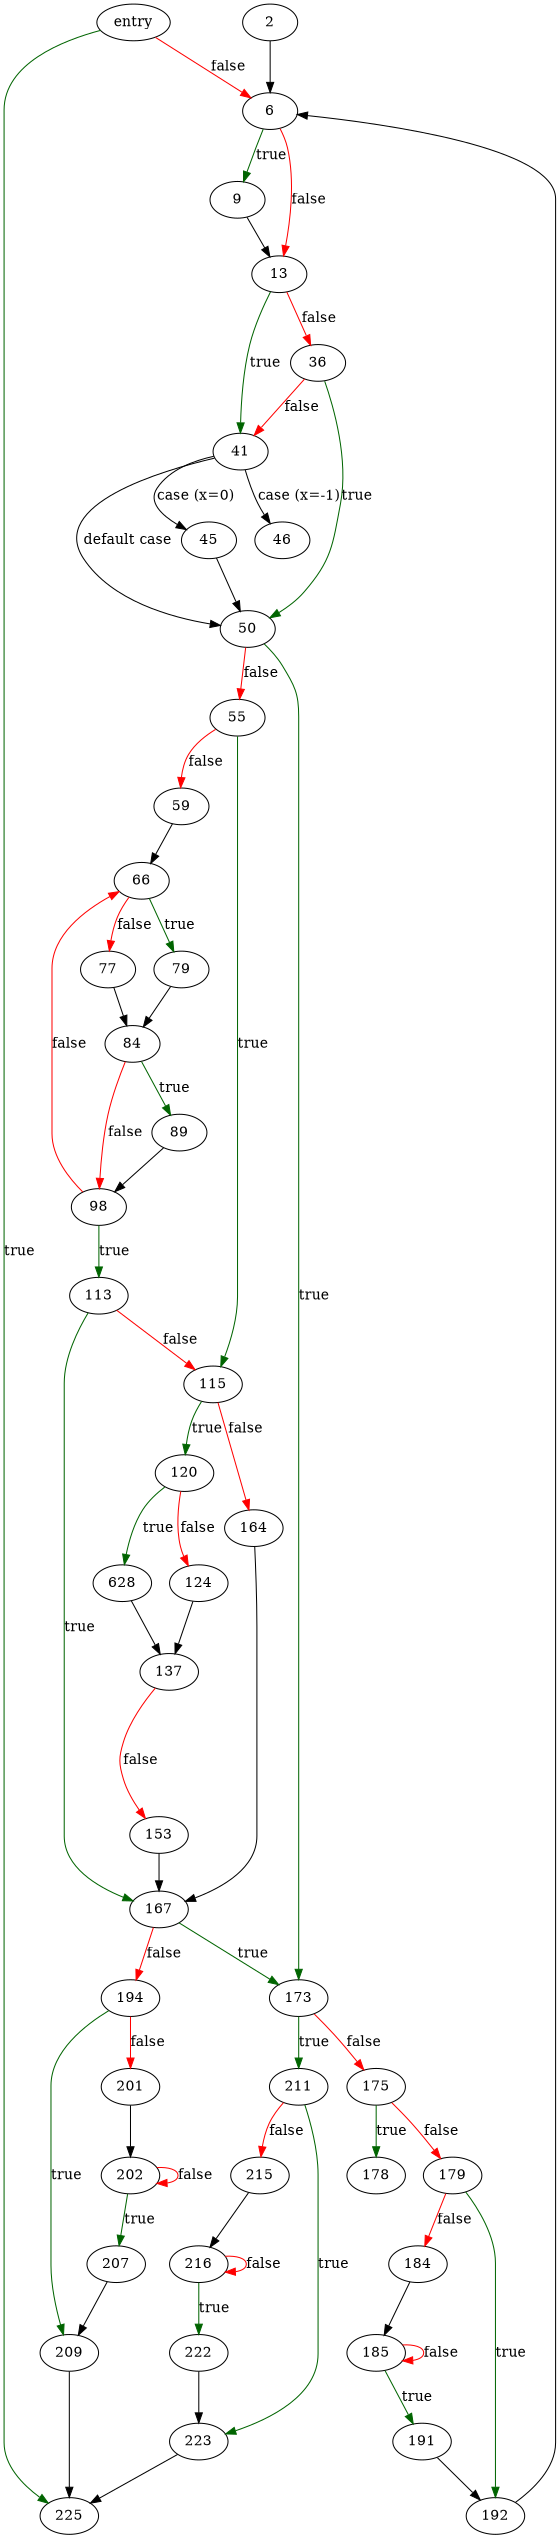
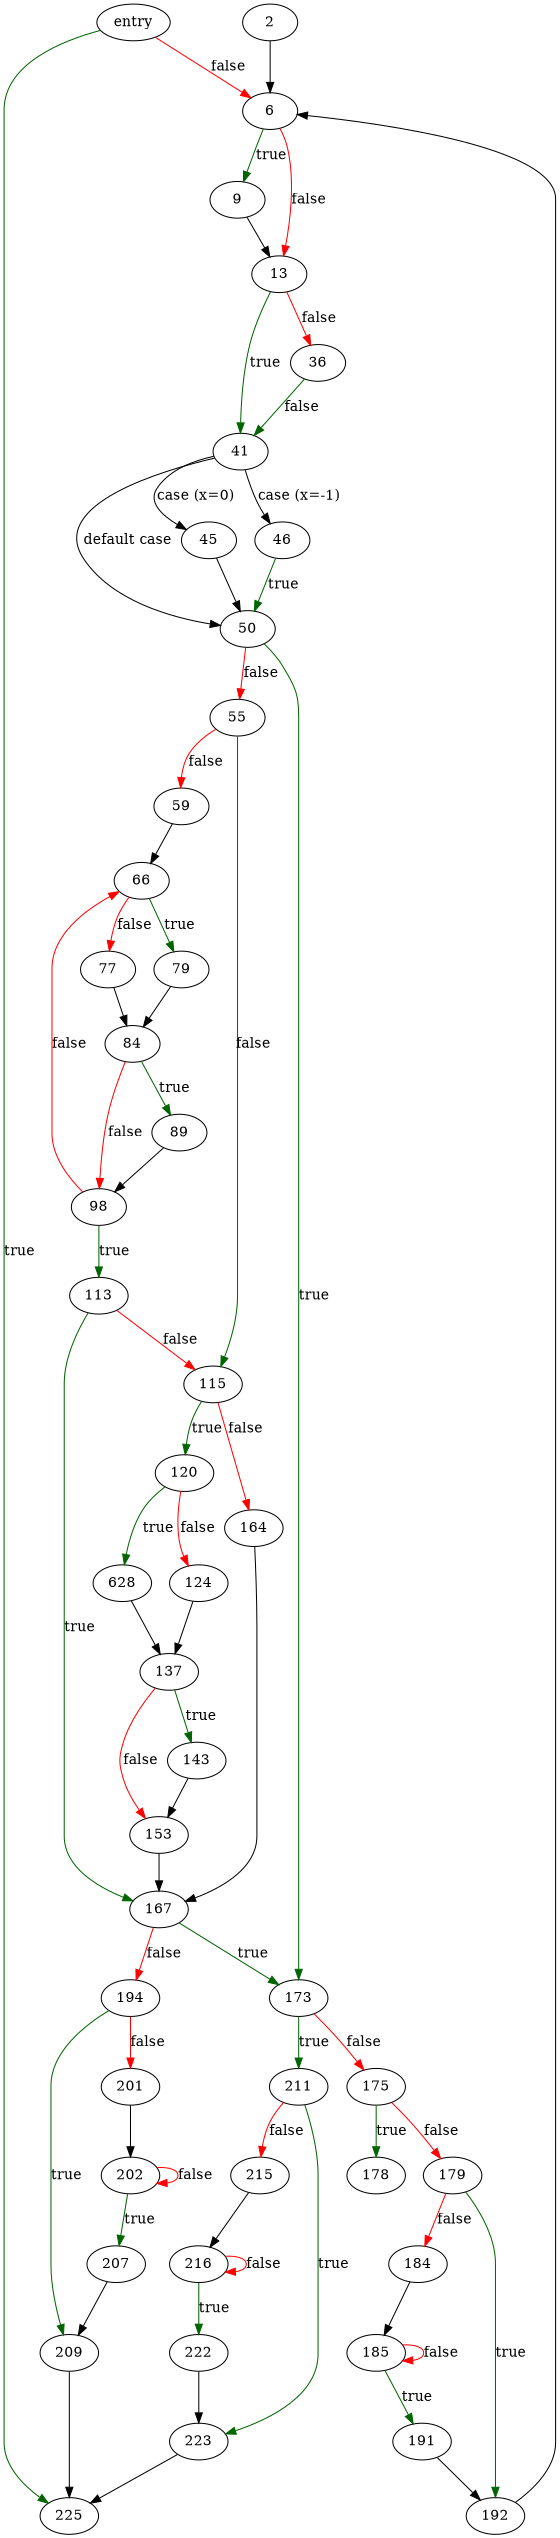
  digraph {
    n1 [label=entry]
    225
    6
    2
    9
    13
    36
    41
    50
    45
    46
    55
    173
    59
    115
    175
    211
    66
    120
    164
    77
    79
    84
    89
    98
    113
    167
    194
    124
    n30 [label=628]
    137
+   143
    153
    201
    209
    178
    179
    215
    223
    184
    192
    185
    191
    202
    207
    216
    222
    n1 -> 225 [color=darkgreen label=true]
    n1 -> 6 [color=red label=false]
    6 -> 9 [color=darkgreen label=true]
    6 -> 13 [color=red label=false]
    2 -> 6
    9 -> 13
    13 -> 36 [color=red label=false]
    13 -> 41 [color=darkgreen label=true]
-   36 -> 41 [color=red label=false]
-   36 -> 50 [color=darkgreen label=true]
+   36 -> 41 [color=darkgreen label=false]
+   46 -> 50 [color=darkgreen label=true]
    41 -> 50 [label="default case"]
    41 -> 45 [label="case (x=0)"]
    41 -> 46 [label="case (x=-1)"]
    50 -> 55 [color=red label=false]
    50 -> 173 [color=darkgreen label=true]
    45 -> 50
    55 -> 59 [color=red label=false]
-   55 -> 115 [color=darkgreen label=true]
+   55 -> 115 [color=darkgreen label=false]
    173 -> 175 [color=red label=false]
    173 -> 211 [color=darkgreen label=true]
    59 -> 66
    115 -> 120 [color=darkgreen label=true]
    115 -> 164 [color=red label=false]
    175 -> 178 [color=darkgreen label=true]
    175 -> 179 [color=red label=false]
    211 -> 215 [color=red label=false]
    211 -> 223 [color=darkgreen label=true]
    66 -> 77 [color=red label=false]
    66 -> 79 [color=darkgreen label=true]
    120 -> 124 [color=red label=false]
    120 -> n30 [color=darkgreen label=true]
    164 -> 167
    77 -> 84
    79 -> 84
    84 -> 89 [color=darkgreen label=true]
    84 -> 98 [color=red label=false]
    89 -> 98
    98 -> 66 [color=red label=false]
    98 -> 113 [color=darkgreen label=true]
    113 -> 115 [color=red label=false]
    113 -> 167 [color=darkgreen label=true]
    167 -> 173 [color=darkgreen label=true]
    167 -> 194 [color=red label=false]
    194 -> 201 [color=red label=false]
    194 -> 209 [color=darkgreen label=true]
    124 -> 137
    n30 -> 137
+   137 -> 143 [color=darkgreen label=true]
    137 -> 153 [color=red label=false]
+   143 -> 153
    153 -> 167
    201 -> 202
    209 -> 225
    179 -> 184 [color=red label=false]
    179 -> 192 [color=darkgreen label=true]
    215 -> 216
    223 -> 225
    184 -> 185
    192 -> 6
    185 -> 185 [color=red label=false]
    185 -> 191 [color=darkgreen label=true]
    191 -> 192
    202 -> 202 [color=red label=false]
    202 -> 207 [color=darkgreen label=true]
    207 -> 209
    216 -> 216 [color=red label=false]
    216 -> 222 [color=darkgreen label=true]
    222 -> 223
  }
